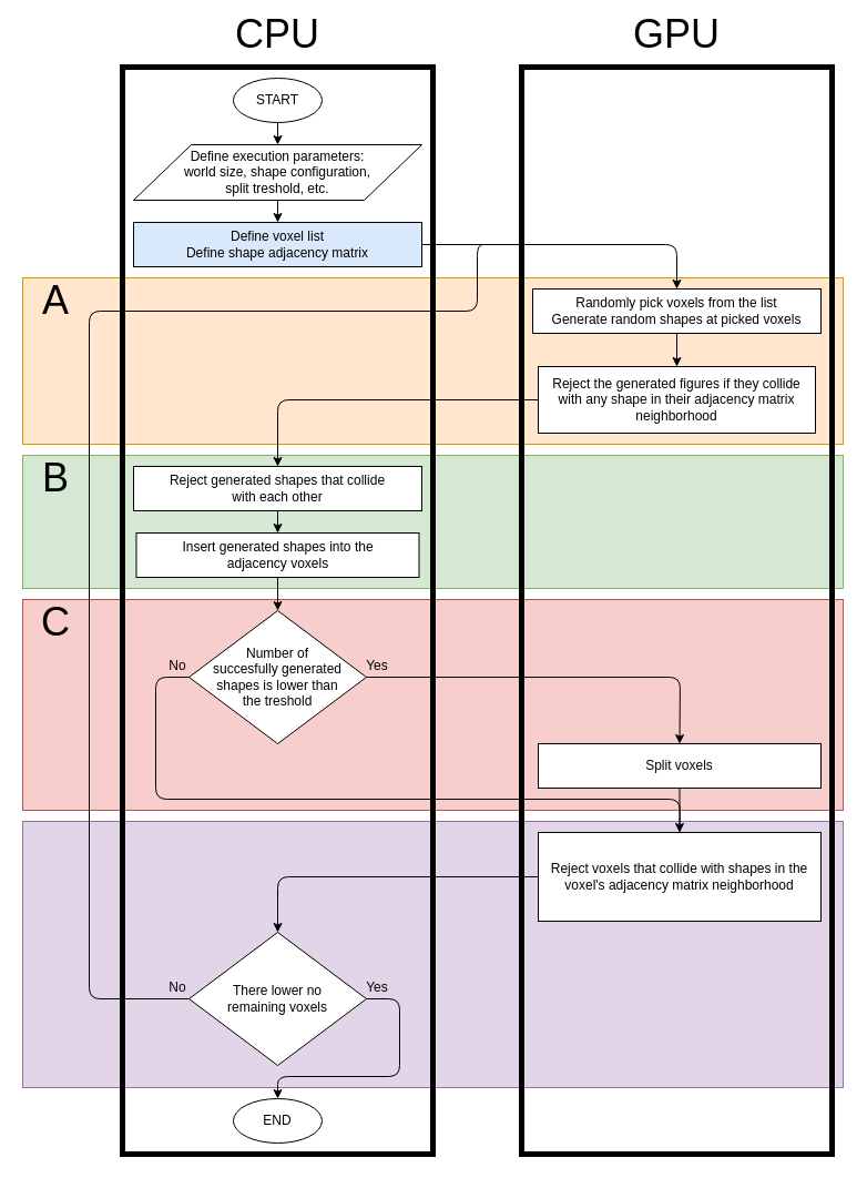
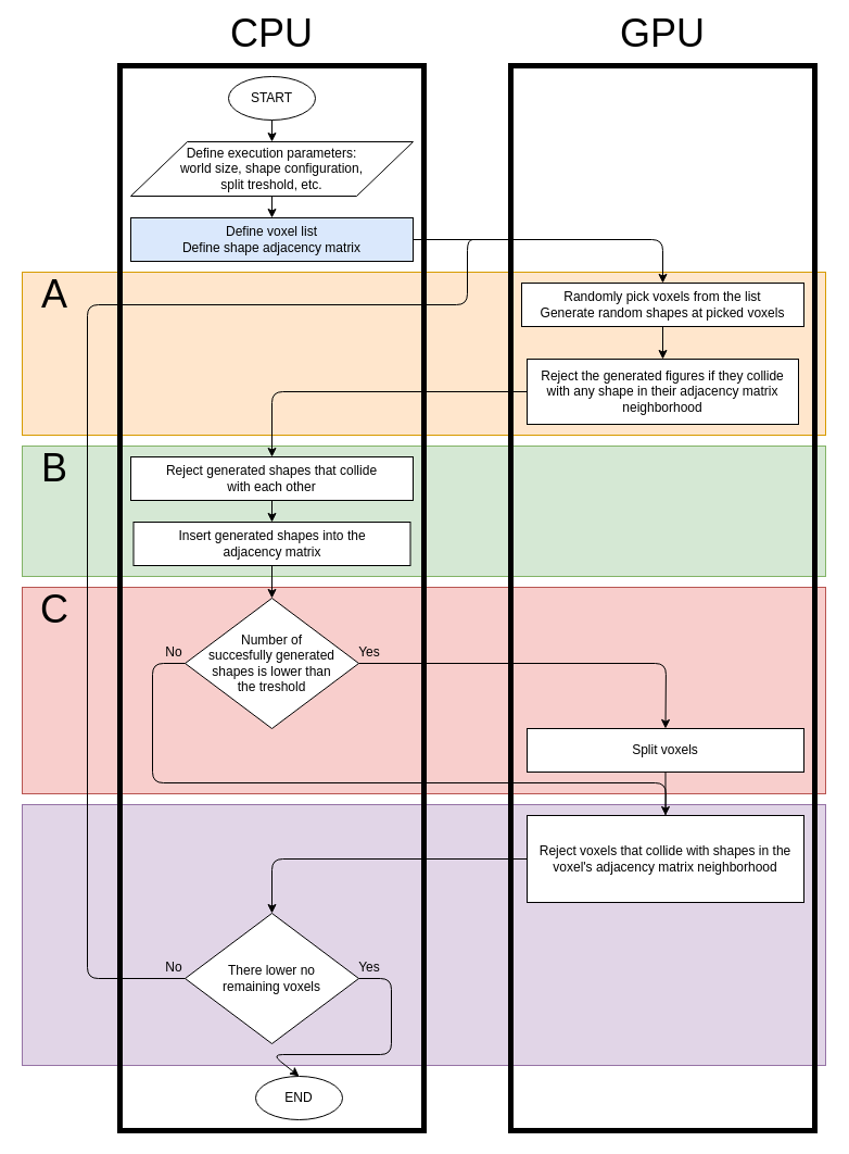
  <mxCell id="0" />
  <mxCell id="1" parent="0" />
  <mxCell id="2" value="" style="rounded=0;whiteSpace=wrap;html=1;strokeColor=#9673a6;strokeWidth=1;fillColor=#e1d5e7;" parent="1" vertex="1"><mxGeometry x="20" y="740" width="740" height="240" as="geometry" /></mxCell>
  <mxCell id="3" value="" style="rounded=0;whiteSpace=wrap;html=1;strokeColor=#82b366;strokeWidth=1;fillColor=#d5e8d4;" parent="1" vertex="1"><mxGeometry x="20" y="410" width="740" height="120" as="geometry" /></mxCell>
  <mxCell id="4" value="" style="rounded=0;whiteSpace=wrap;html=1;strokeColor=#b85450;strokeWidth=1;fillColor=#f8cecc;" parent="1" vertex="1"><mxGeometry x="20" y="540" width="740" height="190" as="geometry" /></mxCell>
  <mxCell id="5" value="" style="rounded=0;whiteSpace=wrap;html=1;strokeColor=#d79b00;strokeWidth=1;fillColor=#ffe6cc;" parent="1" vertex="1"><mxGeometry x="20" y="250" width="740" height="150" as="geometry" /></mxCell>
  <mxCell id="6" value="" style="rounded=0;whiteSpace=wrap;html=1;fillColor=none;strokeColor=#000000;strokeWidth=5;" parent="1" vertex="1"><mxGeometry x="110" y="60" width="280" height="980" as="geometry" /></mxCell>
  <mxCell id="7" value="" style="rounded=0;whiteSpace=wrap;html=1;fillColor=none;strokeColor=#000000;strokeWidth=5;" parent="1" vertex="1"><mxGeometry x="470" y="60" width="280" height="980" as="geometry" /></mxCell>
  <mxCell id="8" value="START" style="ellipse;whiteSpace=wrap;html=1;" parent="1" vertex="1"><mxGeometry x="210" y="70" width="80" height="40" as="geometry" /></mxCell>
  <mxCell id="9" value="&lt;div&gt;Randomly pick voxels from the list&lt;/div&gt;&lt;div&gt;Generate random shapes at picked voxels&lt;/div&gt;" style="rounded=0;whiteSpace=wrap;html=1;" parent="1" vertex="1"><mxGeometry x="480" y="260" width="260" height="40" as="geometry" /></mxCell>
  <mxCell id="10" value="&lt;div&gt;Define voxel list&lt;/div&gt;&lt;div&gt;Define shape adjacency matrix&lt;br&gt;&lt;/div&gt;" style="rounded=0;whiteSpace=wrap;html=1;fillColor=#dae8fc;" parent="1" vertex="1"><mxGeometry x="120" y="200" width="260" height="40" as="geometry" /></mxCell>
  <mxCell id="11" value="Reject the generated figures if they collide with any shape in their adjacency matrix neighborhood " style="rounded=0;whiteSpace=wrap;html=1;" parent="1" vertex="1"><mxGeometry x="485" y="330" width="250" height="60" as="geometry" /></mxCell>
  <mxCell id="12" value="&lt;div&gt;Reject generated shapes that collide &lt;br&gt;&lt;/div&gt;&lt;div&gt;with each other&lt;/div&gt;" style="rounded=0;whiteSpace=wrap;html=1;" parent="1" vertex="1"><mxGeometry x="120" y="420" width="260" height="40" as="geometry" /></mxCell>
  <mxCell id="13" value="&lt;div&gt;Define execution parameters: &lt;br&gt;&lt;/div&gt;&lt;div&gt;world size, shape configuration,&lt;/div&gt;&lt;div&gt;split treshold, etc.&lt;br&gt;&lt;/div&gt;" style="shape=parallelogram;perimeter=parallelogramPerimeter;whiteSpace=wrap;html=1;" parent="1" vertex="1"><mxGeometry x="120" y="130" width="260" height="50" as="geometry" /></mxCell>
- <mxCell id="14" value="&lt;div&gt;Insert generated shapes into the &lt;br&gt;&lt;/div&gt;&lt;div&gt;adjacency voxels&lt;/div&gt;" style="rounded=0;whiteSpace=wrap;html=1;" parent="1" vertex="1"><mxGeometry x="122.5" y="480" width="255" height="40" as="geometry" /></mxCell>
+ <mxCell id="14" value="&lt;div&gt;Insert generated shapes into the &lt;br&gt;&lt;/div&gt;&lt;div&gt;adjacency matrix&lt;/div&gt;" style="rounded=0;whiteSpace=wrap;html=1;" parent="1" vertex="1"><mxGeometry x="122.5" y="480" width="255" height="40" as="geometry" /></mxCell>
  <mxCell id="15" value="&lt;div&gt;Number of &lt;br&gt;&lt;/div&gt;&lt;div&gt;succesfully generated shapes is lower than &lt;br&gt;&lt;/div&gt;&lt;div&gt;the treshold&lt;/div&gt;" style="rhombus;whiteSpace=wrap;html=1;" parent="1" vertex="1"><mxGeometry x="170" y="550" width="160" height="120" as="geometry" /></mxCell>
  <mxCell id="16" value="&lt;div&gt;There lower no &lt;br&gt;&lt;/div&gt;&lt;div&gt;remaining voxels&lt;/div&gt;" style="rhombus;whiteSpace=wrap;html=1;" parent="1" vertex="1"><mxGeometry x="170" y="840" width="160" height="120" as="geometry" /></mxCell>
  <mxCell id="17" value="&lt;font style=&quot;font-size: 36px&quot;&gt;CPU&lt;/font&gt;" style="text;html=1;strokeColor=none;fillColor=none;align=center;verticalAlign=middle;whiteSpace=wrap;rounded=0;" parent="1" vertex="1"><mxGeometry x="230" y="20" width="40" height="20" as="geometry" /></mxCell>
  <mxCell id="18" value="&lt;font style=&quot;font-size: 36px&quot;&gt;GPU&lt;/font&gt;" style="text;html=1;strokeColor=none;fillColor=none;align=center;verticalAlign=middle;whiteSpace=wrap;rounded=0;" parent="1" vertex="1"><mxGeometry x="590" y="20" width="40" height="20" as="geometry" /></mxCell>
  <mxCell id="19" value="Split voxels" style="rounded=0;whiteSpace=wrap;html=1;" parent="1" vertex="1"><mxGeometry x="485" y="670" width="255" height="40" as="geometry" /></mxCell>
  <mxCell id="20" value="Reject voxels that collide with shapes in the voxel's adjacency matrix neighborhood " style="rounded=0;whiteSpace=wrap;html=1;" parent="1" vertex="1"><mxGeometry x="485" y="750" width="255" height="80" as="geometry" /></mxCell>
  <mxCell id="21" value="" style="endArrow=none;html=1;endFill=0;exitX=0;exitY=0.5;exitDx=0;exitDy=0;" parent="1" source="16" edge="1"><mxGeometry width="50" height="50" relative="1" as="geometry"><mxPoint x="173" y="890" as="sourcePoint" /><mxPoint x="440" y="220" as="targetPoint" /><Array as="points"><mxPoint x="80" y="900" /><mxPoint x="80" y="280" /><mxPoint x="430" y="280" /><mxPoint x="430" y="220" /></Array></mxGeometry></mxCell>
  <mxCell id="22" value="" style="endArrow=classic;html=1;exitX=0.5;exitY=1;exitDx=0;exitDy=0;" parent="1" source="8" target="13" edge="1"><mxGeometry width="50" height="50" relative="1" as="geometry"><mxPoint x="20" y="210" as="sourcePoint" /><mxPoint x="70" y="160" as="targetPoint" /></mxGeometry></mxCell>
  <mxCell id="23" value="" style="endArrow=classic;html=1;exitX=0.5;exitY=1;exitDx=0;exitDy=0;" parent="1" source="9" target="11" edge="1"><mxGeometry width="50" height="50" relative="1" as="geometry"><mxPoint x="30" y="230" as="sourcePoint" /><mxPoint x="80" y="180" as="targetPoint" /></mxGeometry></mxCell>
  <mxCell id="24" value="" style="endArrow=classic;html=1;exitX=1;exitY=0.5;exitDx=0;exitDy=0;entryX=0.5;entryY=0;entryDx=0;entryDy=0;" parent="1" source="10" target="9" edge="1"><mxGeometry width="50" height="50" relative="1" as="geometry"><mxPoint x="40" y="240" as="sourcePoint" /><mxPoint x="90" y="190" as="targetPoint" /><Array as="points"><mxPoint x="610" y="220" /></Array></mxGeometry></mxCell>
  <mxCell id="25" value="" style="endArrow=classic;html=1;exitX=0.5;exitY=1;exitDx=0;exitDy=0;" parent="1" source="13" target="10" edge="1"><mxGeometry width="50" height="50" relative="1" as="geometry"><mxPoint x="50" y="250" as="sourcePoint" /><mxPoint x="100" y="200" as="targetPoint" /></mxGeometry></mxCell>
  <mxCell id="26" value="" style="endArrow=classic;html=1;exitX=0.5;exitY=1;exitDx=0;exitDy=0;" parent="1" source="12" target="14" edge="1"><mxGeometry width="50" height="50" relative="1" as="geometry"><mxPoint x="30" y="230" as="sourcePoint" /><mxPoint x="80" y="180" as="targetPoint" /></mxGeometry></mxCell>
  <mxCell id="27" value="" style="endArrow=classic;html=1;exitX=0;exitY=0.5;exitDx=0;exitDy=0;entryX=0.5;entryY=0;entryDx=0;entryDy=0;" parent="1" source="11" target="12" edge="1"><mxGeometry width="50" height="50" relative="1" as="geometry"><mxPoint x="40" y="240" as="sourcePoint" /><mxPoint x="90" y="190" as="targetPoint" /><Array as="points"><mxPoint x="250" y="360" /></Array></mxGeometry></mxCell>
  <mxCell id="28" value="" style="endArrow=classic;html=1;exitX=0.5;exitY=1;exitDx=0;exitDy=0;entryX=0.5;entryY=0;entryDx=0;entryDy=0;" parent="1" source="14" target="15" edge="1"><mxGeometry width="50" height="50" relative="1" as="geometry"><mxPoint x="30" y="230" as="sourcePoint" /><mxPoint x="80" y="180" as="targetPoint" /><Array as="points" /></mxGeometry></mxCell>
  <mxCell id="29" value="" style="endArrow=classic;html=1;exitX=0;exitY=0.5;exitDx=0;exitDy=0;entryX=0.5;entryY=0;entryDx=0;entryDy=0;" parent="1" source="20" target="16" edge="1"><mxGeometry width="50" height="50" relative="1" as="geometry"><mxPoint x="20" y="220" as="sourcePoint" /><mxPoint x="70" y="170" as="targetPoint" /><Array as="points"><mxPoint x="250" y="790" /></Array></mxGeometry></mxCell>
  <mxCell id="30" value="" style="endArrow=classic;html=1;exitX=1;exitY=0.5;exitDx=0;exitDy=0;entryX=0.5;entryY=0;entryDx=0;entryDy=0;" parent="1" source="15" target="19" edge="1"><mxGeometry width="50" height="50" relative="1" as="geometry"><mxPoint x="30" y="230" as="sourcePoint" /><mxPoint x="80" y="180" as="targetPoint" /><Array as="points"><mxPoint x="613" y="610" /></Array></mxGeometry></mxCell>
  <mxCell id="31" value="" style="endArrow=none;html=1;exitX=0;exitY=0.5;exitDx=0;exitDy=0;entryX=0.5;entryY=0;entryDx=0;entryDy=0;endFill=0;" parent="1" source="15" target="20" edge="1"><mxGeometry width="50" height="50" relative="1" as="geometry"><mxPoint x="30" y="230" as="sourcePoint" /><mxPoint x="610" y="740" as="targetPoint" /><Array as="points"><mxPoint x="140" y="610" /><mxPoint x="140" y="720" /><mxPoint x="613" y="720" /></Array></mxGeometry></mxCell>
  <mxCell id="32" value="" style="endArrow=classic;html=1;exitX=0.5;exitY=1;exitDx=0;exitDy=0;" parent="1" source="19" target="20" edge="1"><mxGeometry width="50" height="50" relative="1" as="geometry"><mxPoint x="40" y="240" as="sourcePoint" /><mxPoint x="611" y="740" as="targetPoint" /></mxGeometry></mxCell>
- <mxCell id="33" value="END" style="ellipse;whiteSpace=wrap;html=1;" parent="1" vertex="1"><mxGeometry x="210" y="990" width="80" height="40" as="geometry" /></mxCell>
+ <mxCell id="33" value="END" style="ellipse;whiteSpace=wrap;html=1;" parent="1" vertex="1"><mxGeometry x="235" y="990" width="80" height="40" as="geometry" /></mxCell>
  <mxCell id="34" value="" style="endArrow=classic;html=1;exitX=1;exitY=0.5;exitDx=0;exitDy=0;entryX=0.5;entryY=0;entryDx=0;entryDy=0;" parent="1" source="16" target="33" edge="1"><mxGeometry width="50" height="50" relative="1" as="geometry"><mxPoint x="20" y="1150" as="sourcePoint" /><mxPoint x="70" y="1100" as="targetPoint" /><Array as="points"><mxPoint x="360" y="900" /><mxPoint x="360" y="970" /><mxPoint x="250" y="970" /></Array></mxGeometry></mxCell>
  <mxCell id="35" value="No" style="text;html=1;strokeColor=none;fillColor=none;align=center;verticalAlign=middle;whiteSpace=wrap;rounded=0;" parent="1" vertex="1"><mxGeometry x="140" y="590" width="40" height="20" as="geometry" /></mxCell>
  <mxCell id="36" value="Yes" style="text;html=1;strokeColor=none;fillColor=none;align=center;verticalAlign=middle;whiteSpace=wrap;rounded=0;" parent="1" vertex="1"><mxGeometry x="320" y="590" width="40" height="20" as="geometry" /></mxCell>
  <mxCell id="37" value="No" style="text;html=1;strokeColor=none;fillColor=none;align=center;verticalAlign=middle;whiteSpace=wrap;rounded=0;" parent="1" vertex="1"><mxGeometry x="140" y="880" width="40" height="20" as="geometry" /></mxCell>
  <mxCell id="38" value="Yes" style="text;html=1;strokeColor=none;fillColor=none;align=center;verticalAlign=middle;whiteSpace=wrap;rounded=0;" parent="1" vertex="1"><mxGeometry x="320" y="880" width="40" height="20" as="geometry" /></mxCell>
  <mxCell id="39" value="&lt;font style=&quot;font-size: 36px&quot;&gt;A&lt;/font&gt;" style="text;html=1;strokeColor=none;fillColor=none;align=center;verticalAlign=middle;whiteSpace=wrap;rounded=0;" parent="1" vertex="1"><mxGeometry x="30" y="260" width="40" height="20" as="geometry" /></mxCell>
  <mxCell id="40" value="&lt;font style=&quot;font-size: 36px&quot;&gt;B&lt;/font&gt;" style="text;html=1;strokeColor=none;fillColor=none;align=center;verticalAlign=middle;whiteSpace=wrap;rounded=0;" parent="1" vertex="1"><mxGeometry x="30" y="420" width="40" height="20" as="geometry" /></mxCell>
  <mxCell id="41" value="&lt;font style=&quot;font-size: 36px&quot;&gt;C&lt;/font&gt;" style="text;html=1;strokeColor=none;fillColor=none;align=center;verticalAlign=middle;whiteSpace=wrap;rounded=0;" parent="1" vertex="1"><mxGeometry x="30" y="550" width="40" height="20" as="geometry" /></mxCell>
